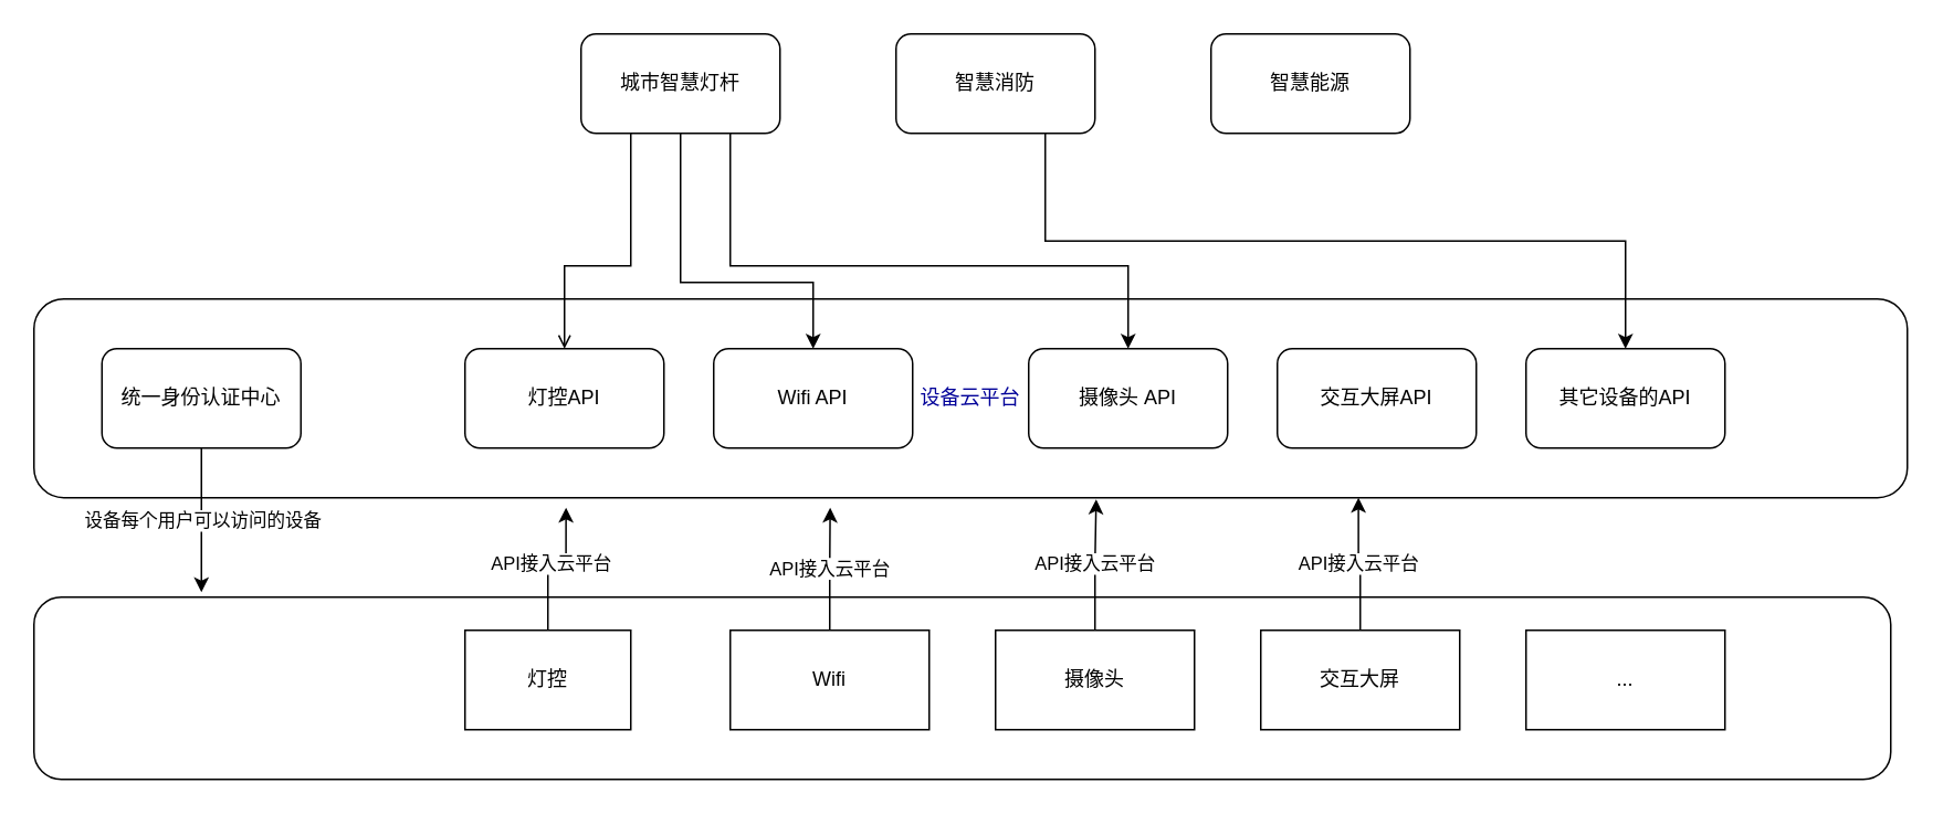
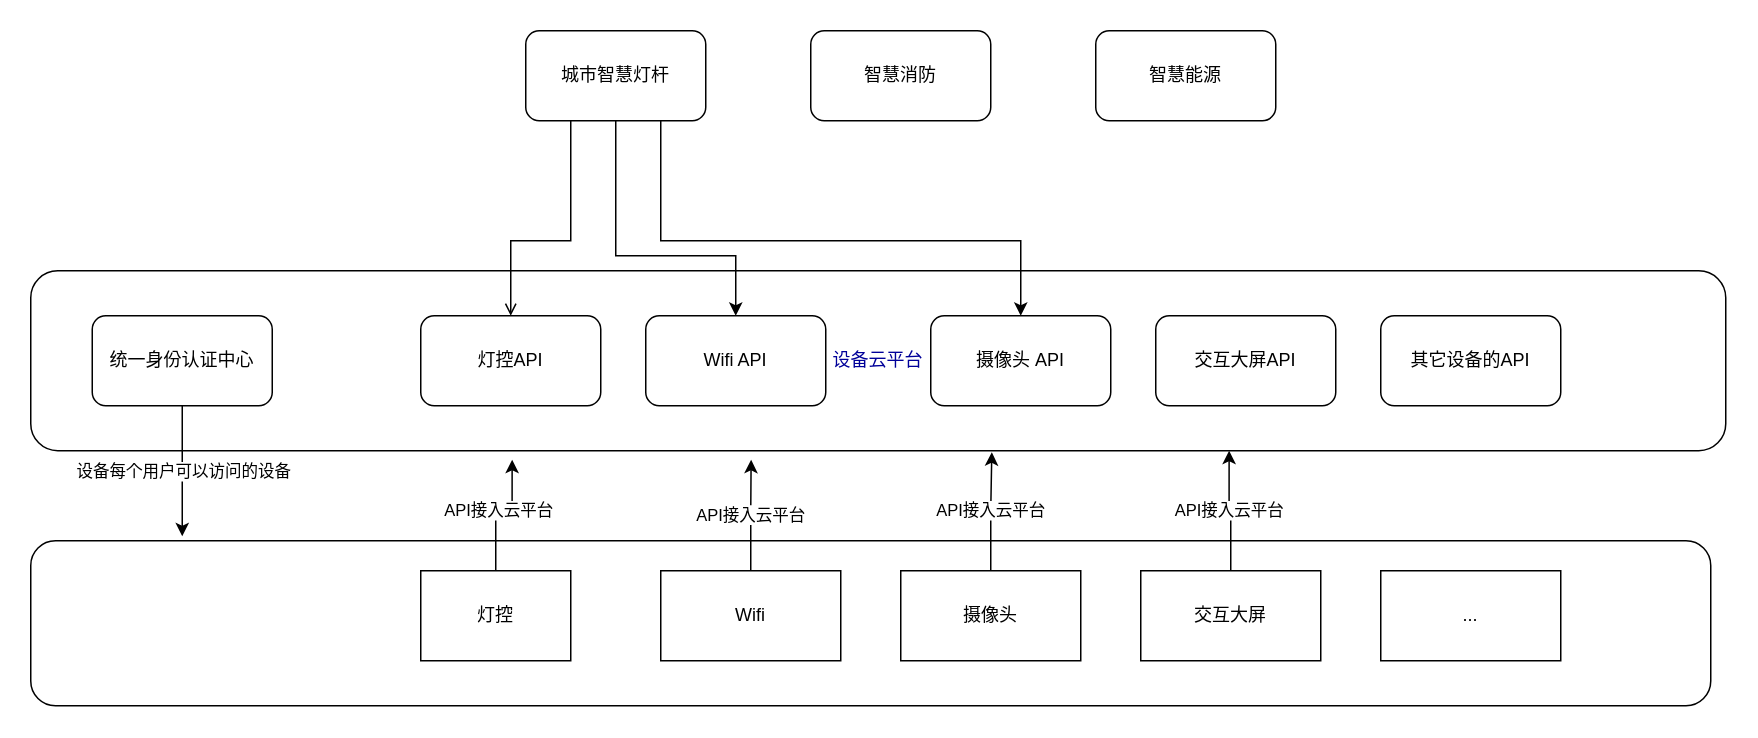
  <mxCell id="0" />
  <mxCell id="1" parent="0" />
  <mxCell id="2" value="&lt;font color=&quot;#000099&quot;&gt;设备云平台&lt;/font&gt;" style="rounded=1;whiteSpace=wrap;html=1;" vertex="1" parent="1"><mxGeometry x="20" y="180" width="1130" height="120" as="geometry" /></mxCell>
  <mxCell id="3" value="API接入云平台" style="edgeStyle=orthogonalEdgeStyle;rounded=0;orthogonalLoop=1;jettySize=auto;html=1;exitX=0.5;exitY=0;exitDx=0;exitDy=0;entryX=0.284;entryY=1.05;entryDx=0;entryDy=0;entryPerimeter=0;" edge="1" parent="1" source="4" target="2"><mxGeometry relative="1" as="geometry" /></mxCell>
  <mxCell id="4" value="灯控" style="rounded=0;whiteSpace=wrap;html=1;" vertex="1" parent="1"><mxGeometry x="280" y="380" width="100" height="60" as="geometry" /></mxCell>
  <mxCell id="5" value="&lt;span style=&quot;color: rgb(0 , 0 , 0) ; font-family: &amp;#34;helvetica&amp;#34; ; font-size: 11px ; font-style: normal ; font-weight: 400 ; letter-spacing: normal ; text-align: center ; text-indent: 0px ; text-transform: none ; word-spacing: 0px ; background-color: rgb(255 , 255 , 255) ; display: inline ; float: none&quot;&gt;API接入云平台&lt;/span&gt;" style="edgeStyle=orthogonalEdgeStyle;rounded=0;orthogonalLoop=1;jettySize=auto;html=1;exitX=0.5;exitY=0;exitDx=0;exitDy=0;entryX=0.425;entryY=1.05;entryDx=0;entryDy=0;entryPerimeter=0;" edge="1" parent="1" source="6" target="2"><mxGeometry relative="1" as="geometry" /></mxCell>
  <mxCell id="6" value="Wifi" style="rounded=0;whiteSpace=wrap;html=1;" vertex="1" parent="1"><mxGeometry x="440" y="380" width="120" height="60" as="geometry" /></mxCell>
  <mxCell id="7" value="API接入云平台" style="edgeStyle=orthogonalEdgeStyle;rounded=0;orthogonalLoop=1;jettySize=auto;html=1;exitX=0.5;exitY=0;exitDx=0;exitDy=0;entryX=0.567;entryY=1.008;entryDx=0;entryDy=0;entryPerimeter=0;" edge="1" parent="1" source="8" target="2"><mxGeometry relative="1" as="geometry" /></mxCell>
  <mxCell id="8" value="摄像头" style="rounded=0;whiteSpace=wrap;html=1;" vertex="1" parent="1"><mxGeometry x="600" y="380" width="120" height="60" as="geometry" /></mxCell>
  <mxCell id="9" value="API接入云平台" style="edgeStyle=orthogonalEdgeStyle;rounded=0;orthogonalLoop=1;jettySize=auto;html=1;exitX=0.5;exitY=0;exitDx=0;exitDy=0;entryX=0.707;entryY=1;entryDx=0;entryDy=0;entryPerimeter=0;" edge="1" parent="1" source="10" target="2"><mxGeometry relative="1" as="geometry" /></mxCell>
  <mxCell id="10" value="交互大屏" style="rounded=0;whiteSpace=wrap;html=1;" vertex="1" parent="1"><mxGeometry x="760" y="380" width="120" height="60" as="geometry" /></mxCell>
  <mxCell id="11" value="..." style="rounded=0;whiteSpace=wrap;html=1;" vertex="1" parent="1"><mxGeometry x="920" y="380" width="120" height="60" as="geometry" /></mxCell>
  <mxCell id="12" style="edgeStyle=orthogonalEdgeStyle;rounded=0;orthogonalLoop=1;jettySize=auto;html=1;exitX=0.25;exitY=1;exitDx=0;exitDy=0;entryX=0.5;entryY=0;entryDx=0;entryDy=0;endArrow=open;" edge="1" parent="1" source="15" target="21"><mxGeometry relative="1" as="geometry"><Array as="points"><mxPoint x="380" y="160" /><mxPoint x="340" y="160" /></Array></mxGeometry></mxCell>
  <mxCell id="13" style="edgeStyle=orthogonalEdgeStyle;rounded=0;orthogonalLoop=1;jettySize=auto;html=1;exitX=0.5;exitY=1;exitDx=0;exitDy=0;" edge="1" parent="1" source="15" target="22"><mxGeometry relative="1" as="geometry"><Array as="points"><mxPoint x="410" y="170" /><mxPoint x="490" y="170" /></Array></mxGeometry></mxCell>
  <mxCell id="14" style="edgeStyle=orthogonalEdgeStyle;rounded=0;orthogonalLoop=1;jettySize=auto;html=1;exitX=0.75;exitY=1;exitDx=0;exitDy=0;entryX=0.5;entryY=0;entryDx=0;entryDy=0;" edge="1" parent="1" source="15" target="23"><mxGeometry relative="1" as="geometry"><Array as="points"><mxPoint x="440" y="160" /><mxPoint x="680" y="160" /></Array></mxGeometry></mxCell>
  <mxCell id="15" value="城市智慧灯杆" style="rounded=1;whiteSpace=wrap;html=1;" vertex="1" parent="1"><mxGeometry x="350" y="20" width="120" height="60" as="geometry" /></mxCell>
- <mxCell id="16" style="edgeStyle=orthogonalEdgeStyle;rounded=0;orthogonalLoop=1;jettySize=auto;html=1;exitX=0.75;exitY=1;exitDx=0;exitDy=0;" edge="1" parent="1" source="17" target="25"><mxGeometry relative="1" as="geometry" /></mxCell>
  <mxCell id="17" value="智慧消防" style="rounded=1;whiteSpace=wrap;html=1;" vertex="1" parent="1"><mxGeometry x="540" y="20" width="120" height="60" as="geometry" /></mxCell>
  <mxCell id="18" value="智慧能源" style="rounded=1;whiteSpace=wrap;html=1;" vertex="1" parent="1"><mxGeometry x="730" y="20" width="120" height="60" as="geometry" /></mxCell>
  <mxCell id="19" value="设备每个用户可以访问的设备" style="edgeStyle=orthogonalEdgeStyle;rounded=0;orthogonalLoop=1;jettySize=auto;html=1;exitX=0.5;exitY=1;exitDx=0;exitDy=0;" edge="1" parent="1" source="20"><mxGeometry relative="1" as="geometry"><mxPoint x="121" y="357" as="targetPoint" /></mxGeometry></mxCell>
  <mxCell id="20" value="统一身份认证中心" style="rounded=1;whiteSpace=wrap;html=1;" vertex="1" parent="1"><mxGeometry x="61" y="210" width="120" height="60" as="geometry" /></mxCell>
  <mxCell id="21" value="灯控API" style="rounded=1;whiteSpace=wrap;html=1;" vertex="1" parent="1"><mxGeometry x="280" y="210" width="120" height="60" as="geometry" /></mxCell>
  <mxCell id="22" value="Wifi API" style="rounded=1;whiteSpace=wrap;html=1;" vertex="1" parent="1"><mxGeometry x="430" y="210" width="120" height="60" as="geometry" /></mxCell>
  <mxCell id="23" value="摄像头 API" style="rounded=1;whiteSpace=wrap;html=1;" vertex="1" parent="1"><mxGeometry x="620" y="210" width="120" height="60" as="geometry" /></mxCell>
  <mxCell id="24" value="交互大屏API" style="rounded=1;whiteSpace=wrap;html=1;" vertex="1" parent="1"><mxGeometry x="770" y="210" width="120" height="60" as="geometry" /></mxCell>
  <mxCell id="25" value="其它设备的API" style="rounded=1;whiteSpace=wrap;html=1;" vertex="1" parent="1"><mxGeometry x="920" y="210" width="120" height="60" as="geometry" /></mxCell>
  <mxCell id="26" value="" style="rounded=1;whiteSpace=wrap;html=1;fillColor=none;" vertex="1" parent="1"><mxGeometry x="20" y="360" width="1120" height="110" as="geometry" /></mxCell>
